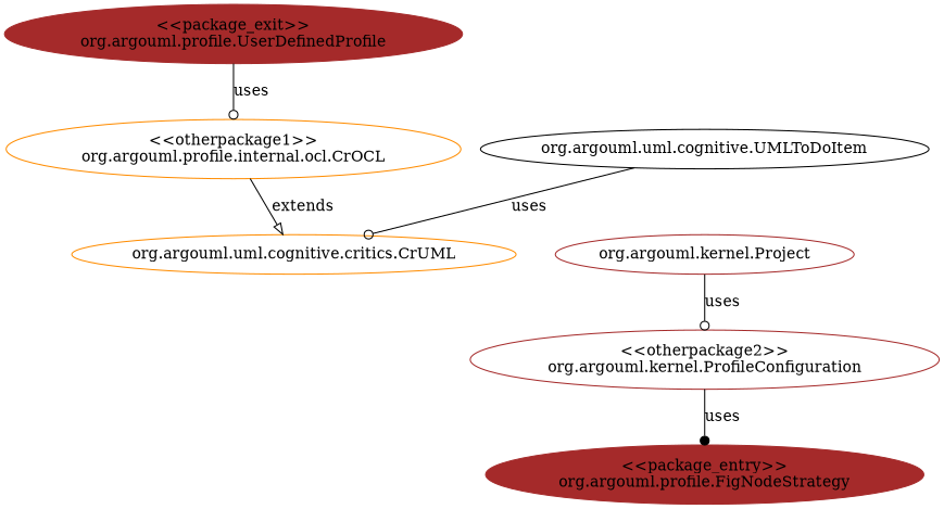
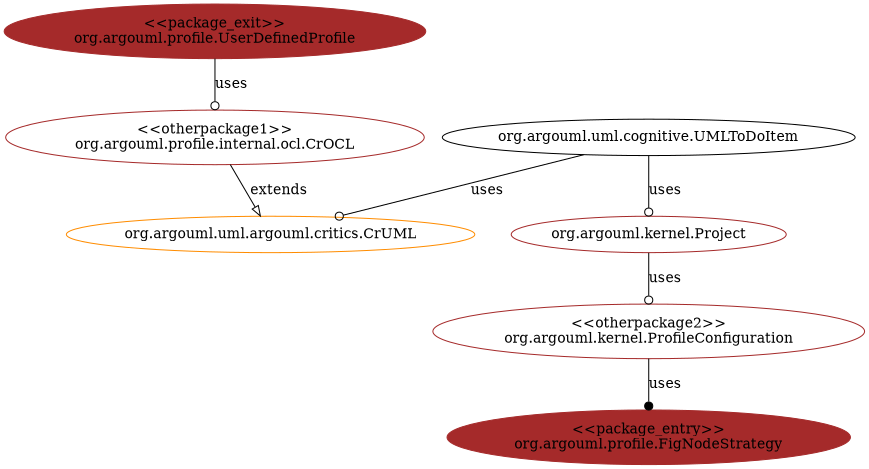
  digraph {
    node [color=brown]
    edge [arrowhead=odot]
    n1 [label="<<package_exit>>\norg.argouml.profile.UserDefinedProfile" style=filled]
-   n2 [color=darkorange label="<<otherpackage1>>\norg.argouml.profile.internal.ocl.CrOCL"]
-   n3 [color=darkorange label="org.argouml.uml.cognitive.critics.CrUML"]
+   n2 [label="<<otherpackage1>>\norg.argouml.profile.internal.ocl.CrOCL"]
+   n3 [color=darkorange label="org.argouml.uml.argouml.critics.CrUML"]
    n4 [label="<<package_entry>>\norg.argouml.profile.FigNodeStrategy" style=filled]
    n5 [label="<<otherpackage2>>\norg.argouml.kernel.ProfileConfiguration"]
    n6 [label="org.argouml.kernel.Project"]
    n7 [color=black label="org.argouml.uml.cognitive.UMLToDoItem"]
    n1 -> n2 [label=uses]
    n2 -> n3 [arrowhead=onormal label=extends]
    n5 -> n4 [arrowhead=dot label=uses]
    n6 -> n5 [label=uses]
    n7 -> n3 [label=uses]
+   n7 -> n6 [label=uses]
  }
